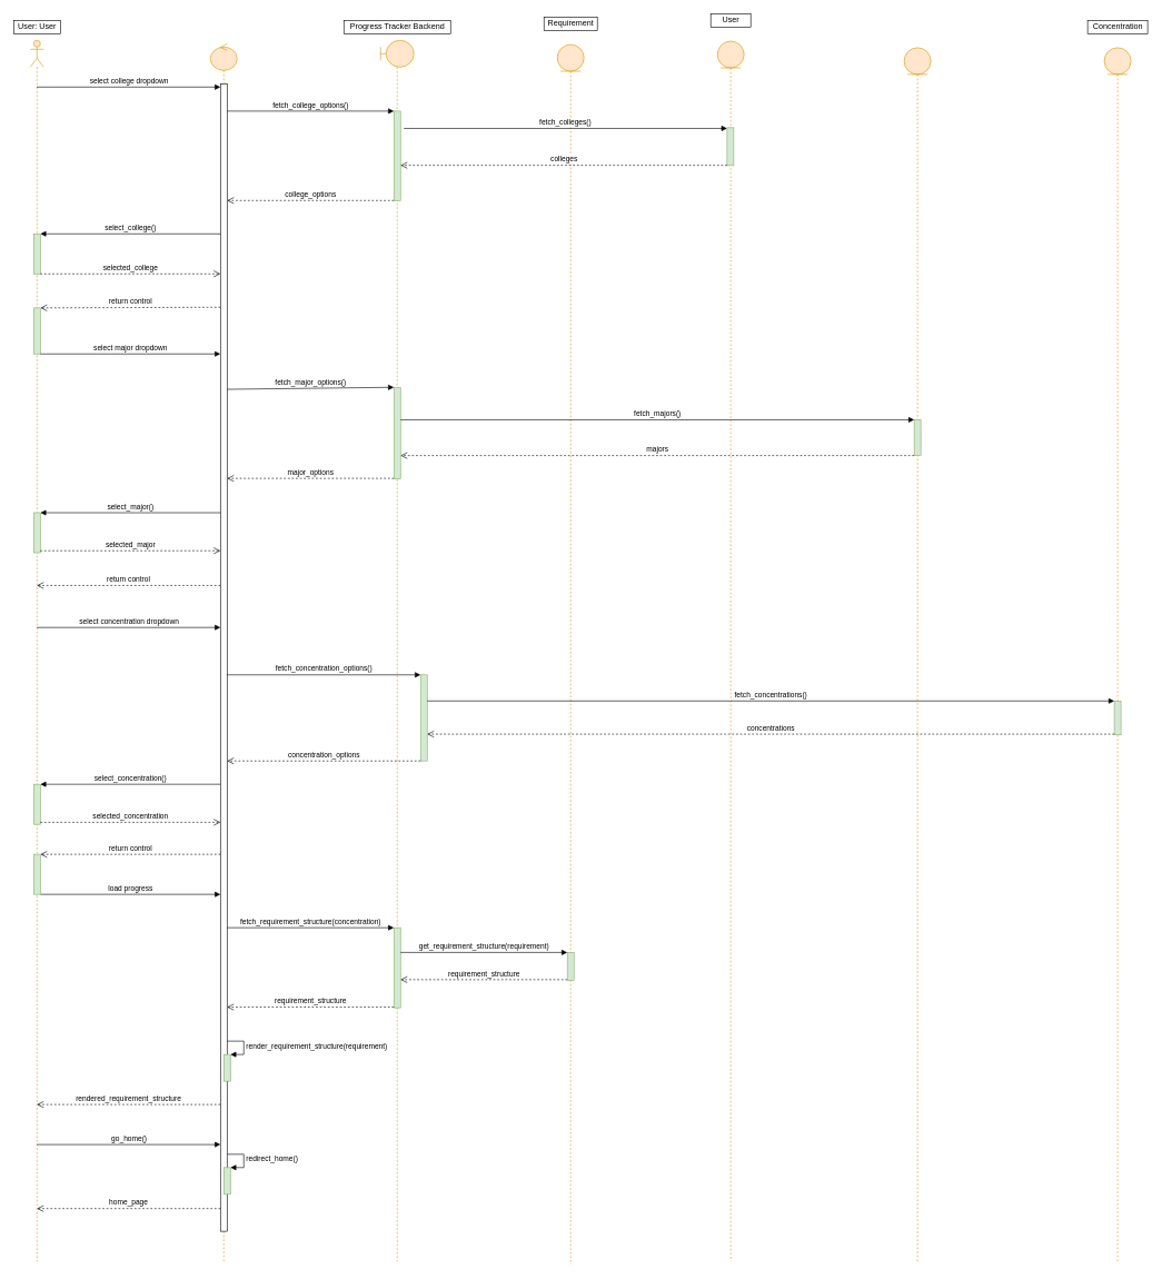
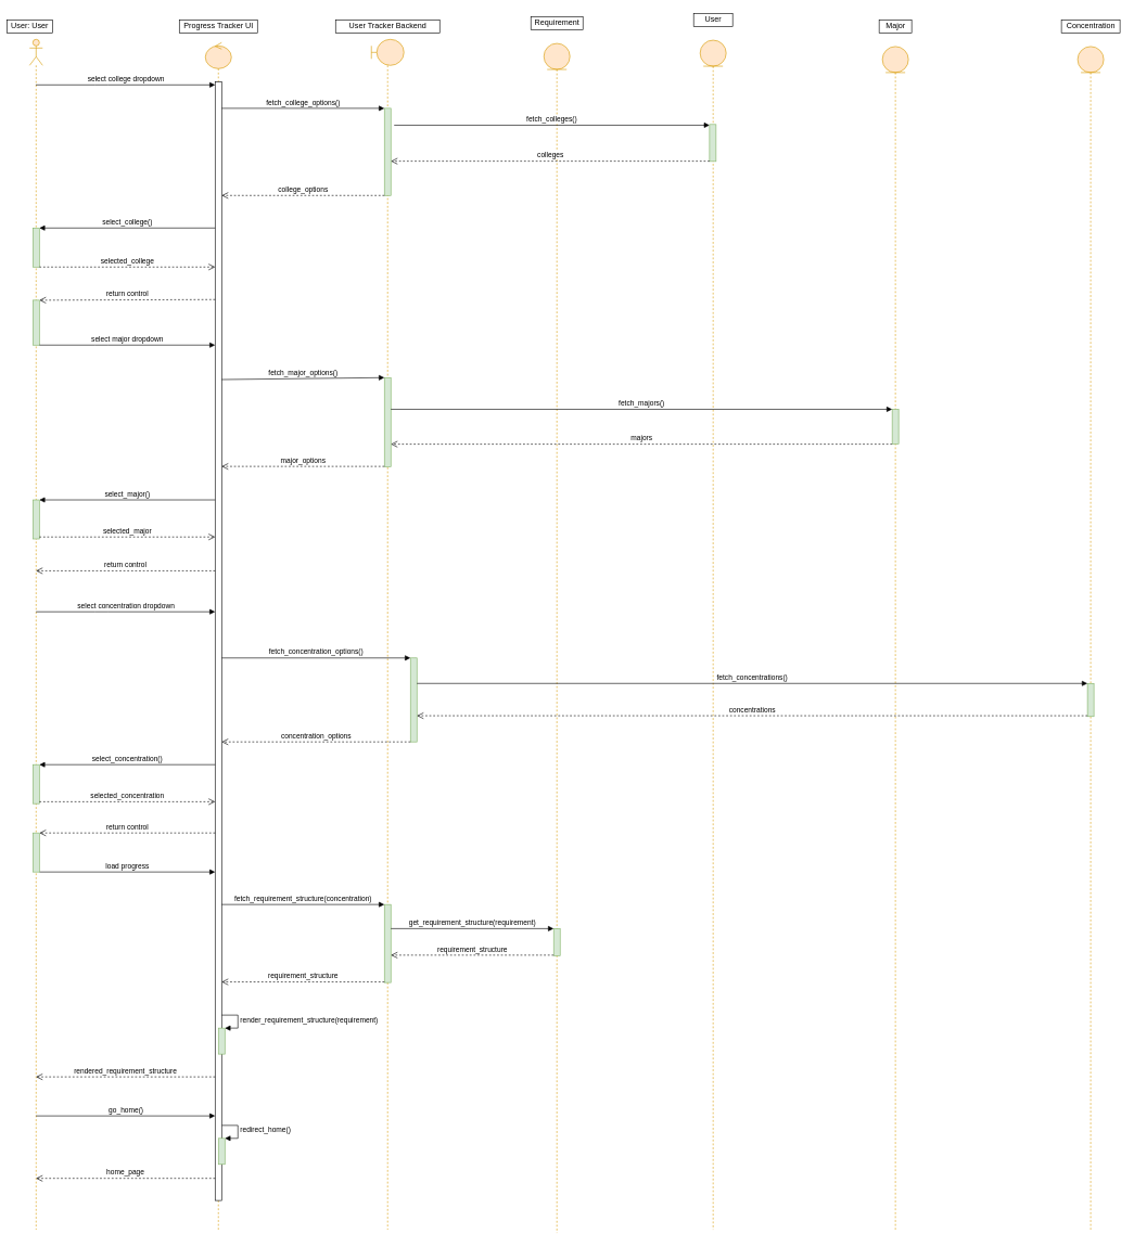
  <mxCell id="0" />
  <mxCell id="1" parent="0" />
  <mxCell id="2" value="" style="shape=umlLifeline;participant=umlActor;perimeter=lifelinePerimeter;whiteSpace=wrap;html=1;container=1;collapsible=0;recursiveResize=0;verticalAlign=top;spacingTop=36;labelBackgroundColor=none;outlineConnect=0;strokeColor=#d79b00;fillColor=#ffe6cc;" parent="1" vertex="1"><mxGeometry x="45" y="60" width="20" height="1830" as="geometry" /></mxCell>
  <mxCell id="3" value="" style="html=1;points=[];perimeter=orthogonalPerimeter;fillColor=#d5e8d4;strokeColor=#82b366;" vertex="1" parent="2"><mxGeometry x="5" y="290" width="10" height="60" as="geometry" /></mxCell>
  <mxCell id="4" value="load progress" style="html=1;verticalAlign=bottom;endArrow=block;" edge="1" parent="2" source="67"><mxGeometry width="80" relative="1" as="geometry"><mxPoint x="30" y="1280" as="sourcePoint" /><mxPoint x="285" y="1280" as="targetPoint" /></mxGeometry></mxCell>
  <mxCell id="5" value="" style="html=1;points=[];perimeter=orthogonalPerimeter;fillColor=#d5e8d4;strokeColor=#82b366;" vertex="1" parent="2"><mxGeometry x="5" y="401" width="10" height="69" as="geometry" /></mxCell>
- <mxCell id="6" value="User: User" style="text;html=1;resizable=0;points=[];autosize=1;align=center;verticalAlign=top;spacingTop=-4;fontColor=#000000;labelBackgroundColor=none;strokeColor=#000000;" parent="1" vertex="1"><mxGeometry x="20" y="30" width="70" height="20" as="geometry" /></mxCell>
+ <mxCell id="6" value="User: User" style="text;html=1;resizable=0;points=[];autosize=1;align=center;verticalAlign=top;spacingTop=-4;fontColor=#000000;labelBackgroundColor=none;strokeColor=#000000;" parent="1" vertex="1"><mxGeometry x="10" y="30" width="70" height="20" as="geometry" /></mxCell>
  <mxCell id="7" value="" style="shape=umlLifeline;participant=umlControl;perimeter=lifelinePerimeter;whiteSpace=wrap;html=1;container=1;collapsible=0;recursiveResize=0;verticalAlign=top;spacingTop=36;labelBackgroundColor=none;outlineConnect=0;strokeColor=#d79b00;fillColor=#ffe6cc;" parent="1" vertex="1"><mxGeometry x="315" y="65" width="40" height="1825" as="geometry" /></mxCell>
  <mxCell id="8" value="" style="html=1;points=[];perimeter=orthogonalPerimeter;labelBackgroundColor=none;strokeColor=#000000;fontColor=#000000;" parent="7" vertex="1"><mxGeometry x="15" y="60" width="10" height="1720" as="geometry" /></mxCell>
  <mxCell id="9" value="" style="html=1;points=[];perimeter=orthogonalPerimeter;fillColor=#d5e8d4;strokeColor=#82b366;" vertex="1" parent="7"><mxGeometry x="20" y="1515" width="10" height="40" as="geometry" /></mxCell>
  <mxCell id="10" value="render_requirement_structure(requirement)" style="edgeStyle=orthogonalEdgeStyle;html=1;align=left;spacingLeft=2;endArrow=block;rounded=0;entryX=1;entryY=0;" edge="1" target="9" parent="7"><mxGeometry relative="1" as="geometry"><mxPoint x="25" y="1495" as="sourcePoint" /><Array as="points"><mxPoint x="50" y="1495" /></Array></mxGeometry></mxCell>
  <mxCell id="11" value="" style="html=1;points=[];perimeter=orthogonalPerimeter;fillColor=#d5e8d4;strokeColor=#82b366;" vertex="1" parent="7"><mxGeometry x="20" y="1684.5" width="10" height="40" as="geometry" /></mxCell>
  <mxCell id="12" value="redirect_home()" style="edgeStyle=orthogonalEdgeStyle;html=1;align=left;spacingLeft=2;endArrow=block;rounded=0;entryX=1;entryY=0;" edge="1" parent="7" target="11"><mxGeometry relative="1" as="geometry"><mxPoint x="25.345" y="1664.569" as="sourcePoint" /><Array as="points"><mxPoint x="50" y="1664.5" /></Array></mxGeometry></mxCell>
+ <mxCell id="13" value="Progress Tracker UI" style="text;html=1;resizable=0;points=[];autosize=1;align=center;verticalAlign=top;spacingTop=-4;fontColor=#000000;labelBackgroundColor=none;strokeColor=#000000;" parent="1" vertex="1"><mxGeometry x="275" y="30" width="120" height="20" as="geometry" /></mxCell>
  <mxCell id="14" value="" style="shape=umlLifeline;participant=umlBoundary;perimeter=lifelinePerimeter;whiteSpace=wrap;html=1;container=1;collapsible=0;recursiveResize=0;verticalAlign=top;spacingTop=36;labelBackgroundColor=none;outlineConnect=0;strokeColor=#d79b00;fillColor=#ffe6cc;" parent="1" vertex="1"><mxGeometry x="570" y="60" width="50" height="1830" as="geometry" /></mxCell>
  <mxCell id="15" value="" style="html=1;points=[];perimeter=orthogonalPerimeter;fillColor=#d5e8d4;strokeColor=#82b366;" vertex="1" parent="14"><mxGeometry x="20" y="106" width="10" height="134" as="geometry" /></mxCell>
  <mxCell id="16" value="" style="html=1;points=[];perimeter=orthogonalPerimeter;fillColor=#d5e8d4;strokeColor=#82b366;" vertex="1" parent="14"><mxGeometry x="20" y="1330" width="10" height="120" as="geometry" /></mxCell>
  <mxCell id="17" value="" style="html=1;points=[];perimeter=orthogonalPerimeter;fillColor=#d5e8d4;strokeColor=#82b366;" vertex="1" parent="14"><mxGeometry x="20" y="520" width="10" height="137" as="geometry" /></mxCell>
- <mxCell id="18" value="Progress Tracker Backend" style="text;html=1;resizable=0;points=[];autosize=1;align=center;verticalAlign=top;spacingTop=-4;fontColor=#000000;labelBackgroundColor=none;strokeColor=#000000;" parent="1" vertex="1"><mxGeometry x="515" y="30" width="160" height="20" as="geometry" /></mxCell>
+ <mxCell id="18" value="User Tracker Backend" style="text;html=1;resizable=0;points=[];autosize=1;align=center;verticalAlign=top;spacingTop=-4;fontColor=#000000;labelBackgroundColor=none;strokeColor=#000000;" parent="1" vertex="1"><mxGeometry x="515" y="30" width="160" height="20" as="geometry" /></mxCell>
  <mxCell id="19" value="select college dropdown" style="html=1;verticalAlign=bottom;endArrow=block;fontColor=#000000;labelBackgroundColor=none;strokeColor=#000000;" parent="1" source="2" target="8" edge="1"><mxGeometry width="80" relative="1" as="geometry"><mxPoint x="55" y="140" as="sourcePoint" /><mxPoint x="305" y="127" as="targetPoint" /><Array as="points"><mxPoint x="155" y="130" /></Array></mxGeometry></mxCell>
  <mxCell id="20" value="" style="group" vertex="1" connectable="0" parent="1"><mxGeometry x="815" y="25" width="80" height="1870" as="geometry" /></mxCell>
  <mxCell id="21" value="" style="shape=umlLifeline;participant=umlEntity;perimeter=lifelinePerimeter;whiteSpace=wrap;html=1;container=1;collapsible=0;recursiveResize=0;verticalAlign=top;spacingTop=36;labelBackgroundColor=#ffffff;outlineConnect=0;fillColor=#ffe6cc;strokeColor=#d79b00;" vertex="1" parent="20"><mxGeometry x="20" y="41.25" width="40" height="1828.75" as="geometry" /></mxCell>
  <mxCell id="22" value="" style="html=1;points=[];perimeter=orthogonalPerimeter;fillColor=#d5e8d4;strokeColor=#82b366;" vertex="1" parent="21"><mxGeometry x="15" y="1360.816" width="10" height="41.556" as="geometry" /></mxCell>
  <mxCell id="23" value="Requirement" style="text;html=1;resizable=0;points=[];autosize=1;align=center;verticalAlign=top;spacingTop=-4;fontColor=#000000;labelBackgroundColor=none;strokeColor=#000000;" vertex="1" parent="20"><mxGeometry width="80" height="20" as="geometry" /></mxCell>
  <mxCell id="24" value="" style="group" vertex="1" connectable="0" parent="1"><mxGeometry x="1055" y="20" width="80" height="1870" as="geometry" /></mxCell>
  <mxCell id="25" value="" style="shape=umlLifeline;participant=umlEntity;perimeter=lifelinePerimeter;whiteSpace=wrap;html=1;container=1;collapsible=0;recursiveResize=0;verticalAlign=top;spacingTop=36;labelBackgroundColor=#ffffff;outlineConnect=0;fillColor=#ffe6cc;strokeColor=#d79b00;" vertex="1" parent="24"><mxGeometry x="20" y="41.25" width="40" height="1828.75" as="geometry" /></mxCell>
  <mxCell id="26" value="" style="html=1;points=[];perimeter=orthogonalPerimeter;fillColor=#d5e8d4;strokeColor=#82b366;" vertex="1" parent="25"><mxGeometry x="14.5" y="129.629" width="10" height="56.739" as="geometry" /></mxCell>
  <mxCell id="27" value="User" style="text;html=1;resizable=0;points=[];autosize=1;align=center;verticalAlign=top;spacingTop=-4;fontColor=#000000;labelBackgroundColor=none;strokeColor=#000000;" vertex="1" parent="24"><mxGeometry x="10" width="60" height="20" as="geometry" /></mxCell>
  <mxCell id="28" value="" style="group" vertex="1" connectable="0" parent="1"><mxGeometry x="1335" y="30" width="80" height="1860" as="geometry" /></mxCell>
  <mxCell id="29" value="" style="shape=umlLifeline;participant=umlEntity;perimeter=lifelinePerimeter;whiteSpace=wrap;html=1;container=1;collapsible=0;recursiveResize=0;verticalAlign=top;spacingTop=36;labelBackgroundColor=#ffffff;outlineConnect=0;fillColor=#ffe6cc;strokeColor=#d79b00;" vertex="1" parent="28"><mxGeometry x="20" y="41.029" width="40" height="1818.971" as="geometry" /></mxCell>
  <mxCell id="30" value="" style="html=1;points=[];perimeter=orthogonalPerimeter;fillColor=#d5e8d4;strokeColor=#82b366;" vertex="1" parent="29"><mxGeometry x="15" y="557.667" width="10" height="53.256" as="geometry" /></mxCell>
+ <mxCell id="31" value="Major" style="text;html=1;resizable=0;points=[];autosize=1;align=center;verticalAlign=top;spacingTop=-4;fontColor=#000000;labelBackgroundColor=none;strokeColor=#000000;" vertex="1" parent="28"><mxGeometry x="15" width="50" height="20" as="geometry" /></mxCell>
  <mxCell id="32" value="" style="group" vertex="1" connectable="0" parent="1"><mxGeometry x="1635" y="30" width="85" height="1860" as="geometry" /></mxCell>
  <mxCell id="33" value="" style="shape=umlLifeline;participant=umlEntity;perimeter=lifelinePerimeter;whiteSpace=wrap;html=1;container=1;collapsible=0;recursiveResize=0;verticalAlign=top;spacingTop=36;labelBackgroundColor=#ffffff;outlineConnect=0;fillColor=#ffe6cc;strokeColor=#d79b00;" vertex="1" parent="32"><mxGeometry x="20" y="41.029" width="40" height="1818.971" as="geometry" /></mxCell>
  <mxCell id="34" value="" style="html=1;points=[];perimeter=orthogonalPerimeter;fillColor=#d5e8d4;strokeColor=#82b366;" vertex="1" parent="33"><mxGeometry x="15" y="979.112" width="10" height="50.872" as="geometry" /></mxCell>
  <mxCell id="35" value="Concentration" style="text;html=1;resizable=0;points=[];autosize=1;align=center;verticalAlign=top;spacingTop=-4;fontColor=#000000;labelBackgroundColor=none;strokeColor=#000000;" vertex="1" parent="32"><mxGeometry x="-5" width="90" height="20" as="geometry" /></mxCell>
  <mxCell id="36" value="fetch_college_options()" style="html=1;verticalAlign=bottom;endArrow=block;entryX=0;entryY=0;" edge="1" target="15" parent="1" source="8"><mxGeometry relative="1" as="geometry"><mxPoint x="560" y="170" as="sourcePoint" /></mxGeometry></mxCell>
  <mxCell id="37" value="fetch_colleges()" style="html=1;verticalAlign=bottom;endArrow=block;exitX=1.5;exitY=0.261;exitDx=0;exitDy=0;exitPerimeter=0;" edge="1" parent="1"><mxGeometry relative="1" as="geometry"><mxPoint x="605" y="191.974" as="sourcePoint" /><mxPoint x="1089.5" y="191.974" as="targetPoint" /></mxGeometry></mxCell>
  <mxCell id="38" value="colleges" style="html=1;verticalAlign=bottom;endArrow=open;dashed=1;endSize=8;" edge="1" parent="1"><mxGeometry relative="1" as="geometry"><mxPoint x="600" y="247.249" as="targetPoint" /><mxPoint x="1089.5" y="247.249" as="sourcePoint" /></mxGeometry></mxCell>
  <mxCell id="39" value="college_options" style="html=1;verticalAlign=bottom;endArrow=open;dashed=1;endSize=8;" edge="1" parent="1" source="15"><mxGeometry relative="1" as="geometry"><mxPoint x="630" y="300" as="sourcePoint" /><mxPoint x="340" y="300" as="targetPoint" /></mxGeometry></mxCell>
  <mxCell id="40" value="select_college()" style="html=1;verticalAlign=bottom;endArrow=block;entryX=1;entryY=0;" edge="1" target="3" parent="1"><mxGeometry relative="1" as="geometry"><mxPoint x="330" y="350" as="sourcePoint" /></mxGeometry></mxCell>
  <mxCell id="41" value="selected_college" style="html=1;verticalAlign=bottom;endArrow=open;dashed=1;endSize=8;exitX=1;exitY=0.95;" edge="1" parent="1"><mxGeometry relative="1" as="geometry"><mxPoint x="330" y="410" as="targetPoint" /><mxPoint x="60" y="410" as="sourcePoint" /></mxGeometry></mxCell>
  <mxCell id="42" value="return control" style="html=1;verticalAlign=bottom;endArrow=open;dashed=1;endSize=8;" edge="1" parent="1" target="5"><mxGeometry relative="1" as="geometry"><mxPoint x="330" y="460" as="sourcePoint" /><mxPoint x="75" y="460" as="targetPoint" /></mxGeometry></mxCell>
  <mxCell id="43" value="" style="html=1;points=[];perimeter=orthogonalPerimeter;fillColor=#d5e8d4;strokeColor=#82b366;" vertex="1" parent="1"><mxGeometry x="50" y="768" width="10" height="60" as="geometry" /></mxCell>
  <mxCell id="44" value="select major dropdown" style="html=1;verticalAlign=bottom;endArrow=block;fontColor=#000000;labelBackgroundColor=none;strokeColor=#000000;" edge="1" parent="1"><mxGeometry width="80" relative="1" as="geometry"><mxPoint x="60" y="530" as="sourcePoint" /><mxPoint x="330" y="530" as="targetPoint" /><Array as="points"><mxPoint x="155" y="530" /></Array></mxGeometry></mxCell>
  <mxCell id="45" value="fetch_major_options()" style="html=1;verticalAlign=bottom;endArrow=block;entryX=0;entryY=0;" edge="1" parent="1" target="17"><mxGeometry relative="1" as="geometry"><mxPoint x="340" y="583" as="sourcePoint" /></mxGeometry></mxCell>
  <mxCell id="46" value="fetch_majors()" style="html=1;verticalAlign=bottom;endArrow=block;entryX=0;entryY=0;" edge="1" parent="1" source="17" target="30"><mxGeometry relative="1" as="geometry"><mxPoint x="1150" y="643" as="sourcePoint" /></mxGeometry></mxCell>
  <mxCell id="47" value="majors" style="html=1;verticalAlign=bottom;endArrow=open;dashed=1;endSize=8;" edge="1" parent="1"><mxGeometry relative="1" as="geometry"><mxPoint x="600" y="682.324" as="targetPoint" /><mxPoint x="1370" y="682.324" as="sourcePoint" /></mxGeometry></mxCell>
  <mxCell id="48" value="major_options" style="html=1;verticalAlign=bottom;endArrow=open;dashed=1;endSize=8;" edge="1" parent="1"><mxGeometry relative="1" as="geometry"><mxPoint x="590" y="716.5" as="sourcePoint" /><mxPoint x="340" y="716.5" as="targetPoint" /></mxGeometry></mxCell>
  <mxCell id="49" value="select_major()" style="html=1;verticalAlign=bottom;endArrow=block;entryX=1;entryY=0;" edge="1" parent="1" target="43"><mxGeometry relative="1" as="geometry"><mxPoint x="330" y="768" as="sourcePoint" /></mxGeometry></mxCell>
  <mxCell id="50" value="selected_major" style="html=1;verticalAlign=bottom;endArrow=open;dashed=1;endSize=8;exitX=1;exitY=0.95;" edge="1" parent="1" source="43"><mxGeometry relative="1" as="geometry"><mxPoint x="330" y="825" as="targetPoint" /></mxGeometry></mxCell>
  <mxCell id="51" value="return control" style="html=1;verticalAlign=bottom;endArrow=open;dashed=1;endSize=8;" edge="1" parent="1"><mxGeometry relative="1" as="geometry"><mxPoint x="330" y="877" as="sourcePoint" /><mxPoint x="54.81" y="877" as="targetPoint" /></mxGeometry></mxCell>
  <mxCell id="52" value="" style="html=1;points=[];perimeter=orthogonalPerimeter;fillColor=#d5e8d4;strokeColor=#82b366;" vertex="1" parent="1"><mxGeometry x="50" y="1175" width="10" height="60" as="geometry" /></mxCell>
  <mxCell id="53" value="" style="html=1;points=[];perimeter=orthogonalPerimeter;fillColor=#d5e8d4;strokeColor=#82b366;" vertex="1" parent="1"><mxGeometry x="630" y="1011" width="10" height="129" as="geometry" /></mxCell>
  <mxCell id="54" value="select concentration dropdown" style="html=1;verticalAlign=bottom;endArrow=block;fontColor=#000000;labelBackgroundColor=none;strokeColor=#000000;" edge="1" parent="1"><mxGeometry width="80" relative="1" as="geometry"><mxPoint x="54.81" y="940" as="sourcePoint" /><mxPoint x="330" y="940" as="targetPoint" /><Array as="points"><mxPoint x="155" y="940" /></Array></mxGeometry></mxCell>
  <mxCell id="55" value="fetch_concentration_options()" style="html=1;verticalAlign=bottom;endArrow=block;entryX=0;entryY=0;" edge="1" parent="1" target="53"><mxGeometry relative="1" as="geometry"><mxPoint x="340" y="1011" as="sourcePoint" /></mxGeometry></mxCell>
  <mxCell id="56" value="fetch_concentrations()" style="html=1;verticalAlign=bottom;endArrow=block;entryX=0;entryY=0;" edge="1" parent="1" source="53" target="34"><mxGeometry relative="1" as="geometry"><mxPoint x="1150" y="1071" as="sourcePoint" /></mxGeometry></mxCell>
  <mxCell id="57" value="concentrations" style="html=1;verticalAlign=bottom;endArrow=open;dashed=1;endSize=8;" edge="1" parent="1" source="34"><mxGeometry relative="1" as="geometry"><mxPoint x="640" y="1099.8" as="targetPoint" /><mxPoint x="1775" y="1100" as="sourcePoint" /></mxGeometry></mxCell>
  <mxCell id="58" value="concentration_options" style="html=1;verticalAlign=bottom;endArrow=open;dashed=1;endSize=8;" edge="1" parent="1"><mxGeometry relative="1" as="geometry"><mxPoint x="630" y="1140" as="sourcePoint" /><mxPoint x="340" y="1140" as="targetPoint" /></mxGeometry></mxCell>
  <mxCell id="59" value="select_concentration()" style="html=1;verticalAlign=bottom;endArrow=block;entryX=1;entryY=0;" edge="1" parent="1" target="52"><mxGeometry relative="1" as="geometry"><mxPoint x="330" y="1175" as="sourcePoint" /></mxGeometry></mxCell>
  <mxCell id="60" value="return control" style="html=1;verticalAlign=bottom;endArrow=open;dashed=1;endSize=8;" edge="1" parent="1" target="67"><mxGeometry relative="1" as="geometry"><mxPoint x="330" y="1280" as="sourcePoint" /><mxPoint x="85" y="1280" as="targetPoint" /></mxGeometry></mxCell>
  <mxCell id="61" value="selected_concentration" style="html=1;verticalAlign=bottom;endArrow=open;dashed=1;endSize=8;exitX=1;exitY=0.95;" edge="1" parent="1" source="52"><mxGeometry relative="1" as="geometry"><mxPoint x="330" y="1232" as="targetPoint" /></mxGeometry></mxCell>
  <mxCell id="62" value="fetch_requirement_structure(concentration)" style="html=1;verticalAlign=bottom;endArrow=block;entryX=0;entryY=0;" edge="1" target="16" parent="1"><mxGeometry relative="1" as="geometry"><mxPoint x="340" y="1390" as="sourcePoint" /></mxGeometry></mxCell>
  <mxCell id="63" value="requirement_structure" style="html=1;verticalAlign=bottom;endArrow=open;dashed=1;endSize=8;" edge="1" source="16" parent="1"><mxGeometry relative="1" as="geometry"><mxPoint x="340" y="1509" as="targetPoint" /><mxPoint x="630" y="1509" as="sourcePoint" /></mxGeometry></mxCell>
  <mxCell id="64" value="get_requirement_structure(requirement)" style="html=1;verticalAlign=bottom;endArrow=block;entryX=0;entryY=0;" edge="1" target="22" parent="1" source="16"><mxGeometry relative="1" as="geometry"><mxPoint x="860" y="1420" as="sourcePoint" /></mxGeometry></mxCell>
  <mxCell id="65" value="requirement_structure" style="html=1;verticalAlign=bottom;endArrow=open;dashed=1;endSize=8;" edge="1" parent="1"><mxGeometry relative="1" as="geometry"><mxPoint x="600" y="1467.843" as="targetPoint" /><mxPoint x="850" y="1467.843" as="sourcePoint" /></mxGeometry></mxCell>
  <mxCell id="66" value="rendered_requirement_structure" style="html=1;verticalAlign=bottom;endArrow=open;dashed=1;endSize=8;" edge="1" parent="1"><mxGeometry relative="1" as="geometry"><mxPoint x="330" y="1655" as="sourcePoint" /><mxPoint x="54.81" y="1655" as="targetPoint" /></mxGeometry></mxCell>
  <mxCell id="67" value="" style="html=1;points=[];perimeter=orthogonalPerimeter;fillColor=#d5e8d4;strokeColor=#82b366;" vertex="1" parent="1"><mxGeometry x="50" y="1280" width="10" height="60" as="geometry" /></mxCell>
  <mxCell id="68" value="go_home()" style="html=1;verticalAlign=bottom;endArrow=block;" edge="1" parent="1"><mxGeometry width="80" relative="1" as="geometry"><mxPoint x="54.81" y="1715" as="sourcePoint" /><mxPoint x="330" y="1715" as="targetPoint" /></mxGeometry></mxCell>
  <mxCell id="69" value="home_page" style="html=1;verticalAlign=bottom;endArrow=open;dashed=1;endSize=8;" edge="1" parent="1"><mxGeometry relative="1" as="geometry"><mxPoint x="330" y="1811" as="sourcePoint" /><mxPoint x="54.81" y="1811" as="targetPoint" /></mxGeometry></mxCell>
